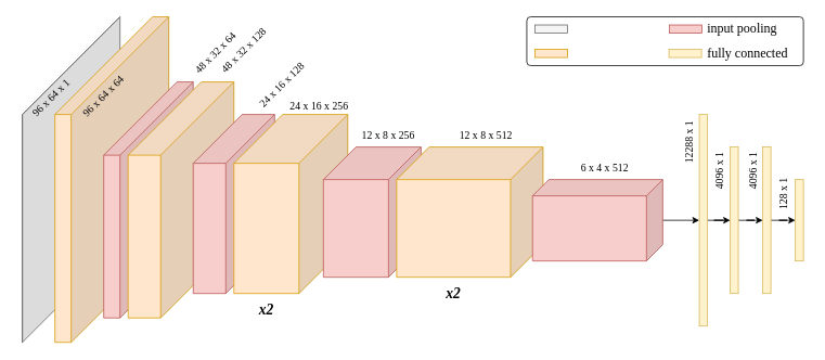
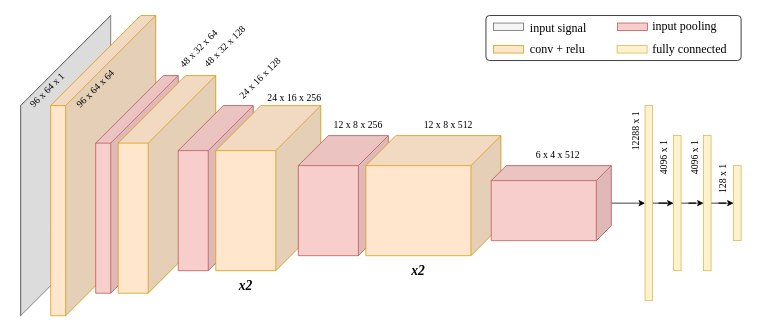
  <mxCell id="0" />
  <mxCell id="1" parent="0" />
  <mxCell id="2" value="" style="rounded=1;whiteSpace=wrap;html=1;arcSize=8;sketch=0;fontFamily=Comic Sans MS;fontSize=13;" parent="1" vertex="1"><mxGeometry x="647" y="20" width="340" height="60" as="geometry" /></mxCell>
  <mxCell id="3" value="" style="shape=cube;whiteSpace=wrap;html=1;boundedLbl=1;backgroundOutline=1;darkOpacity=0.05;darkOpacity2=0.1;direction=east;size=200;flipV=0;flipH=1;sketch=0;fontFamily=Comic Sans MS;fillColor=#f5f5f5;fontColor=#333333;strokeColor=#666666;fontSize=13;" parent="1" vertex="1"><mxGeometry x="27" y="20" width="120" height="400" as="geometry" /></mxCell>
  <mxCell id="4" value="&lt;font style=&quot;font-size: 16px; line-height: 1.9;&quot;&gt;input pooling&lt;br&gt;fully connected&lt;/font&gt;" style="text;html=1;strokeColor=none;fillColor=none;align=left;verticalAlign=middle;whiteSpace=wrap;rounded=0;fontFamily=Comic Sans MS;sketch=0;fontSize=16;" parent="1" vertex="1"><mxGeometry x="867" y="20" width="120" height="60" as="geometry" /></mxCell>
  <mxCell id="5" value="" style="rounded=0;whiteSpace=wrap;html=1;sketch=0;fontFamily=Comic Sans MS;fillColor=#f5f5f5;fontColor=#333333;strokeColor=#666666;fontSize=13;" parent="1" vertex="1"><mxGeometry x="657" y="30" width="40" height="10" as="geometry" /></mxCell>
  <mxCell id="6" value="" style="rounded=0;whiteSpace=wrap;html=1;fillColor=#ffe6cc;strokeColor=#d79b00;sketch=0;fontFamily=Comic Sans MS;fontSize=13;" parent="1" vertex="1"><mxGeometry x="657" y="60" width="40" height="10" as="geometry" /></mxCell>
  <mxCell id="7" value="" style="rounded=0;whiteSpace=wrap;html=1;fillColor=#f8cecc;strokeColor=#b85450;sketch=0;fontFamily=Comic Sans MS;fontSize=13;" parent="1" vertex="1"><mxGeometry x="822.27" y="30" width="40" height="10" as="geometry" /></mxCell>
  <mxCell id="8" value="96 x 64 x 1" style="text;html=1;strokeColor=none;fillColor=none;align=center;verticalAlign=middle;whiteSpace=wrap;rounded=0;fontSize=13;rotation=-45;fontFamily=Comic Sans MS;sketch=0;" parent="1" vertex="1"><mxGeometry x="20.87" y="109.39" width="83.48" height="20" as="geometry" /></mxCell>
  <mxCell id="9" value="" style="rounded=0;whiteSpace=wrap;html=1;fillColor=#fff2cc;strokeColor=#d6b656;sketch=0;fontFamily=Comic Sans MS;fontSize=13;" parent="1" vertex="1"><mxGeometry x="821.72" y="60" width="40" height="10" as="geometry" /></mxCell>
  <mxCell id="10" value="" style="shape=cube;whiteSpace=wrap;html=1;boundedLbl=1;backgroundOutline=1;darkOpacity=0.05;darkOpacity2=0.1;direction=east;size=120;flipV=0;flipH=1;fillColor=#ffe6cc;strokeColor=#d79b00;sketch=0;fontFamily=Comic Sans MS;fontSize=13;" parent="1" vertex="1"><mxGeometry x="67" y="20" width="140" height="400" as="geometry" /></mxCell>
  <mxCell id="11" value="" style="shape=cube;whiteSpace=wrap;html=1;boundedLbl=1;backgroundOutline=1;darkOpacity=0.05;darkOpacity2=0.1;direction=east;size=90;flipV=0;flipH=1;sketch=0;fontFamily=Comic Sans MS;fillColor=#f8cecc;strokeColor=#b85450;fontSize=13;" parent="1" vertex="1"><mxGeometry x="127" y="100" width="110" height="290" as="geometry" /></mxCell>
  <mxCell id="12" value="" style="shape=cube;whiteSpace=wrap;html=1;boundedLbl=1;backgroundOutline=1;darkOpacity=0.05;darkOpacity2=0.1;direction=east;size=90;flipV=0;flipH=1;fillColor=#ffe6cc;strokeColor=#d79b00;sketch=0;fontFamily=Comic Sans MS;fontSize=13;" parent="1" vertex="1"><mxGeometry x="157" y="100" width="130" height="290" as="geometry" /></mxCell>
  <mxCell id="13" value="" style="shape=cube;whiteSpace=wrap;html=1;boundedLbl=1;backgroundOutline=1;darkOpacity=0.05;darkOpacity2=0.1;direction=east;size=60;flipV=0;flipH=1;sketch=0;fontFamily=Comic Sans MS;fillColor=#f8cecc;strokeColor=#b85450;fontSize=13;" parent="1" vertex="1"><mxGeometry x="237" y="140" width="100" height="220" as="geometry" /></mxCell>
  <mxCell id="14" value="" style="shape=cube;whiteSpace=wrap;html=1;boundedLbl=1;backgroundOutline=1;darkOpacity=0.05;darkOpacity2=0.1;direction=east;size=60;flipV=0;flipH=1;fillColor=#ffe6cc;strokeColor=#d79b00;sketch=0;fontFamily=Comic Sans MS;fontSize=13;" parent="1" vertex="1"><mxGeometry x="287" y="140" width="140" height="220" as="geometry" /></mxCell>
  <mxCell id="15" value="96 x 64 x 64" style="text;html=1;strokeColor=none;fillColor=none;align=center;verticalAlign=middle;whiteSpace=wrap;rounded=0;fontSize=13;rotation=-45;fontFamily=Comic Sans MS;sketch=0;" parent="1" vertex="1"><mxGeometry x="77.32" y="105.5" width="98.36" height="22.14" as="geometry" /></mxCell>
  <mxCell id="16" value="48 x 32 x 64" style="text;html=1;strokeColor=none;fillColor=none;align=center;verticalAlign=middle;whiteSpace=wrap;rounded=0;fontSize=13;rotation=-45;fontFamily=Comic Sans MS;sketch=0;" parent="1" vertex="1"><mxGeometry x="202.7" y="56.01" width="122.4" height="15.28" as="geometry" /></mxCell>
  <mxCell id="17" value="48 x 32 x 128" style="text;html=1;strokeColor=none;fillColor=none;align=center;verticalAlign=middle;whiteSpace=wrap;rounded=0;fontSize=13;rotation=-45;fontFamily=Comic Sans MS;sketch=0;" parent="1" vertex="1"><mxGeometry x="223.66" y="52.27" width="150.32" height="17.15" as="geometry" /></mxCell>
  <mxCell id="18" value="24 x 16 x 128" style="text;html=1;strokeColor=none;fillColor=none;align=center;verticalAlign=middle;whiteSpace=wrap;rounded=0;fontSize=13;rotation=-45;fontFamily=Comic Sans MS;sketch=0;" parent="1" vertex="1"><mxGeometry x="273.12" y="95.22" width="146.09" height="16.2" as="geometry" /></mxCell>
  <mxCell id="19" value="24 x 16 x 256" style="text;html=1;strokeColor=none;fillColor=none;align=center;verticalAlign=middle;whiteSpace=wrap;rounded=0;fontSize=13;rotation=0;fontFamily=Comic Sans MS;sketch=0;" parent="1" vertex="1"><mxGeometry x="347" y="119.28" width="90" height="20.72" as="geometry" /></mxCell>
  <mxCell id="20" value="" style="shape=cube;whiteSpace=wrap;html=1;boundedLbl=1;backgroundOutline=1;darkOpacity=0.05;darkOpacity2=0.1;direction=east;size=40;flipV=0;flipH=1;sketch=0;fontFamily=Comic Sans MS;fillColor=#f8cecc;strokeColor=#b85450;fontSize=13;" parent="1" vertex="1"><mxGeometry x="397" y="180" width="120" height="160" as="geometry" /></mxCell>
  <mxCell id="21" value="x2" style="text;html=1;strokeColor=none;fillColor=none;align=center;verticalAlign=middle;whiteSpace=wrap;rounded=0;fontStyle=3;fontSize=18;fontFamily=Comic Sans MS;sketch=0;" parent="1" vertex="1"><mxGeometry x="287" y="360" width="80" height="40" as="geometry" /></mxCell>
  <mxCell id="22" value="12 x 8 x 256" style="text;html=1;strokeColor=none;fillColor=none;align=center;verticalAlign=middle;whiteSpace=wrap;rounded=0;fontSize=13;rotation=0;fontFamily=Comic Sans MS;sketch=0;" parent="1" vertex="1"><mxGeometry x="437" y="150" width="80" height="30" as="geometry" /></mxCell>
  <mxCell id="23" value="" style="shape=cube;whiteSpace=wrap;html=1;boundedLbl=1;backgroundOutline=1;darkOpacity=0.05;darkOpacity2=0.1;direction=east;size=40;flipV=0;flipH=1;sketch=0;fontFamily=Comic Sans MS;fillColor=#ffe6cc;strokeColor=#d79b00;fontSize=13;" parent="1" vertex="1"><mxGeometry x="487" y="180" width="180" height="160" as="geometry" /></mxCell>
  <mxCell id="24" value="x2" style="text;html=1;strokeColor=none;fillColor=none;align=center;verticalAlign=middle;whiteSpace=wrap;rounded=0;fontStyle=3;fontSize=18;fontFamily=Comic Sans MS;sketch=0;" parent="1" vertex="1"><mxGeometry x="487" y="340" width="140" height="40" as="geometry" /></mxCell>
  <mxCell id="25" value="12 x 8 x 512" style="text;html=1;strokeColor=none;fillColor=none;align=center;verticalAlign=middle;whiteSpace=wrap;rounded=0;fontSize=13;rotation=0;fontFamily=Comic Sans MS;sketch=0;" parent="1" vertex="1"><mxGeometry x="527" y="150" width="140" height="30" as="geometry" /></mxCell>
  <mxCell id="26" style="edgeStyle=orthogonalEdgeStyle;rounded=0;sketch=0;orthogonalLoop=1;jettySize=auto;html=1;entryX=0;entryY=0.5;entryDx=0;entryDy=0;fontFamily=Comic Sans MS;fontSize=13;" parent="1" source="27" target="30" edge="1"><mxGeometry relative="1" as="geometry" /></mxCell>
  <mxCell id="27" value="" style="shape=cube;whiteSpace=wrap;html=1;boundedLbl=1;backgroundOutline=1;darkOpacity=0.05;darkOpacity2=0.1;direction=east;size=20;flipV=0;flipH=1;sketch=0;fontFamily=Comic Sans MS;fillColor=#f8cecc;strokeColor=#b85450;fontSize=13;" parent="1" vertex="1"><mxGeometry x="654.07" y="220" width="160" height="100" as="geometry" /></mxCell>
  <mxCell id="28" value="6 x 4 x 512" style="text;html=1;strokeColor=none;fillColor=none;align=center;verticalAlign=middle;whiteSpace=wrap;rounded=0;fontSize=13;rotation=0;fontFamily=Comic Sans MS;sketch=0;" parent="1" vertex="1"><mxGeometry x="673.16" y="190" width="140" height="30" as="geometry" /></mxCell>
  <mxCell id="29" style="edgeStyle=orthogonalEdgeStyle;rounded=0;sketch=0;orthogonalLoop=1;jettySize=auto;html=1;entryX=0;entryY=0.5;entryDx=0;entryDy=0;fontFamily=Comic Sans MS;fontSize=13;" parent="1" source="30" target="32" edge="1"><mxGeometry relative="1" as="geometry" /></mxCell>
  <mxCell id="30" value="" style="rounded=0;whiteSpace=wrap;html=1;shadow=0;labelBackgroundColor=none;sketch=0;fontSize=13;fillColor=#fff2cc;strokeColor=#d6b656;fontFamily=Comic Sans MS;" parent="1" vertex="1"><mxGeometry x="859.01" y="140" width="10" height="260" as="geometry" /></mxCell>
  <mxCell id="31" style="edgeStyle=orthogonalEdgeStyle;rounded=0;sketch=0;orthogonalLoop=1;jettySize=auto;html=1;entryX=0;entryY=0.5;entryDx=0;entryDy=0;fontFamily=Comic Sans MS;fontSize=13;" parent="1" source="32" target="36" edge="1"><mxGeometry relative="1" as="geometry" /></mxCell>
  <mxCell id="32" value="" style="rounded=0;whiteSpace=wrap;html=1;shadow=0;labelBackgroundColor=none;sketch=0;fontSize=13;fillColor=#fff2cc;strokeColor=#d6b656;fontFamily=Comic Sans MS;" parent="1" vertex="1"><mxGeometry x="897" y="180" width="10" height="180" as="geometry" /></mxCell>
  <mxCell id="33" value="12288 x 1" style="text;html=1;strokeColor=none;fillColor=none;align=center;verticalAlign=middle;whiteSpace=wrap;rounded=0;fontSize=13;rotation=-90;fontFamily=Comic Sans MS;sketch=0;" parent="1" vertex="1"><mxGeometry x="814.07" y="159.45" width="63.78" height="29.39" as="geometry" /></mxCell>
  <mxCell id="34" value="4096 x 1" style="text;html=1;strokeColor=none;fillColor=none;align=center;verticalAlign=middle;whiteSpace=wrap;rounded=0;fontSize=13;rotation=-90;fontFamily=Comic Sans MS;sketch=0;" parent="1" vertex="1"><mxGeometry x="854.01" y="194.28" width="60" height="30" as="geometry" /></mxCell>
  <mxCell id="35" style="edgeStyle=orthogonalEdgeStyle;rounded=0;sketch=0;orthogonalLoop=1;jettySize=auto;html=1;entryX=0;entryY=0.5;entryDx=0;entryDy=0;fontFamily=Comic Sans MS;fontSize=13;" parent="1" source="36" target="38" edge="1"><mxGeometry relative="1" as="geometry" /></mxCell>
  <mxCell id="36" value="" style="rounded=0;whiteSpace=wrap;html=1;shadow=0;labelBackgroundColor=none;sketch=0;fontSize=13;fillColor=#fff2cc;strokeColor=#d6b656;fontFamily=Comic Sans MS;" parent="1" vertex="1"><mxGeometry x="937" y="180" width="10" height="180" as="geometry" /></mxCell>
  <mxCell id="37" value="4096 x 1" style="text;html=1;strokeColor=none;fillColor=none;align=center;verticalAlign=middle;whiteSpace=wrap;rounded=0;fontSize=13;rotation=-90;fontFamily=Comic Sans MS;sketch=0;" parent="1" vertex="1"><mxGeometry x="894.86" y="197.14" width="60" height="24.28" as="geometry" /></mxCell>
  <mxCell id="38" value="" style="rounded=0;whiteSpace=wrap;html=1;shadow=0;labelBackgroundColor=none;sketch=0;fontSize=13;fillColor=#fff2cc;strokeColor=#d6b656;fontFamily=Comic Sans MS;" parent="1" vertex="1"><mxGeometry x="977" y="220" width="10" height="100" as="geometry" /></mxCell>
  <mxCell id="39" value="128 x 1" style="text;html=1;strokeColor=none;fillColor=none;align=center;verticalAlign=middle;whiteSpace=wrap;rounded=0;fontSize=13;rotation=-90;fontFamily=Comic Sans MS;sketch=0;" parent="1" vertex="1"><mxGeometry x="934.25" y="223.07" width="57.1" height="28.27" as="geometry" /></mxCell>
+ <mxCell id="40" value="&lt;p style=&quot;line-height: 1.7;&quot;&gt;input signal&lt;br style=&quot;font-size: 16px;&quot;&gt;conv + relu&lt;/p&gt;" style="text;html=1;strokeColor=none;fillColor=none;align=left;verticalAlign=middle;whiteSpace=wrap;rounded=0;fontFamily=Comic Sans MS;sketch=0;fontSize=16;" parent="1" vertex="1"><mxGeometry x="704.07" y="20" width="95" height="60" as="geometry" /></mxCell>
